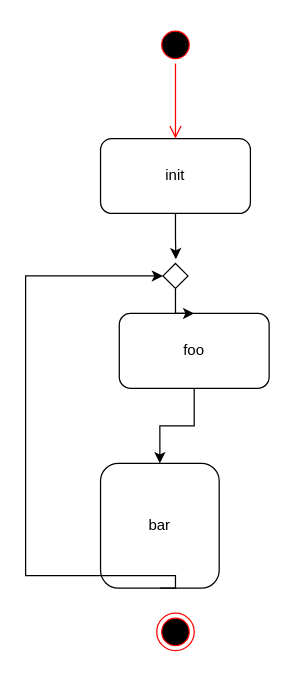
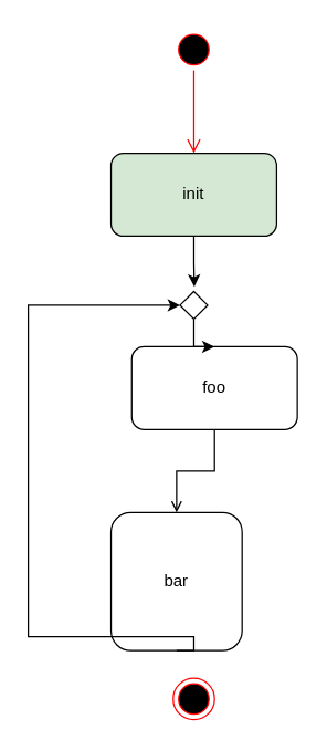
  <mxCell id="0" />
  <mxCell id="1" parent="0" />
- <mxCell id="2" value="init" style="rounded=1;whiteSpace=wrap;html=1;" parent="1" vertex="1"><mxGeometry x="80" y="110" width="120" height="60" as="geometry" /></mxCell>
- <mxCell id="3" style="edgeStyle=orthogonalEdgeStyle;rounded=0;orthogonalLoop=1;jettySize=auto;html=1;entryX=0.5;entryY=0;entryDx=0;entryDy=0;" parent="1" source="4" target="5" edge="1"><mxGeometry relative="1" as="geometry" /></mxCell>
+ <mxCell id="2" value="init" style="rounded=1;whiteSpace=wrap;html=1;fillColor=#d5e8d4;" parent="1" vertex="1"><mxGeometry x="80" y="110" width="120" height="60" as="geometry" /></mxCell>
+ <mxCell id="3" style="edgeStyle=orthogonalEdgeStyle;rounded=0;orthogonalLoop=1;jettySize=auto;html=1;entryX=0.5;entryY=0;entryDx=0;entryDy=0;endArrow=open;" parent="1" source="4" target="5" edge="1"><mxGeometry relative="1" as="geometry" /></mxCell>
  <mxCell id="4" value="foo" style="rounded=1;whiteSpace=wrap;html=1;" parent="1" vertex="1"><mxGeometry x="95" y="250" width="120" height="60" as="geometry" /></mxCell>
  <mxCell id="5" value="bar" style="rounded=1;whiteSpace=wrap;html=1;" parent="1" vertex="1"><mxGeometry x="80" y="370" width="95" height="100" as="geometry" /></mxCell>
  <mxCell id="6" style="edgeStyle=orthogonalEdgeStyle;rounded=0;orthogonalLoop=1;jettySize=auto;html=1;entryX=0;entryY=0.5;entryDx=0;entryDy=0;exitX=0.5;exitY=1;exitDx=0;exitDy=0;" parent="1" source="5" target="10" edge="1"><mxGeometry relative="1" as="geometry"><Array as="points"><mxPoint x="140" y="460" /><mxPoint x="20" y="460" /><mxPoint x="20" y="220" /></Array><mxPoint x="140" y="580" as="sourcePoint" /></mxGeometry></mxCell>
  <mxCell id="7" value="" style="ellipse;html=1;shape=startState;fillColor=#000000;strokeColor=#ff0000;" parent="1" vertex="1"><mxGeometry x="125" y="20" width="30" height="30" as="geometry" /></mxCell>
  <mxCell id="8" value="" style="edgeStyle=orthogonalEdgeStyle;html=1;verticalAlign=bottom;endArrow=open;endSize=8;strokeColor=#ff0000;rounded=0;" parent="1" source="7" edge="1"><mxGeometry relative="1" as="geometry"><mxPoint x="140" y="110" as="targetPoint" /></mxGeometry></mxCell>
  <mxCell id="9" style="edgeStyle=orthogonalEdgeStyle;rounded=0;orthogonalLoop=1;jettySize=auto;html=1;entryX=0.5;entryY=0;entryDx=0;entryDy=0;" parent="1" source="10" target="4" edge="1"><mxGeometry relative="1" as="geometry" /></mxCell>
  <mxCell id="10" value="" style="rhombus;whiteSpace=wrap;html=1;" parent="1" vertex="1"><mxGeometry x="130" y="210" width="20" height="20" as="geometry" /></mxCell>
  <mxCell id="11" style="edgeStyle=orthogonalEdgeStyle;rounded=0;orthogonalLoop=1;jettySize=auto;html=1;entryX=0.517;entryY=-0.167;entryDx=0;entryDy=0;entryPerimeter=0;" parent="1" source="2" target="10" edge="1"><mxGeometry relative="1" as="geometry" /></mxCell>
  <mxCell id="12" value="" style="ellipse;html=1;shape=endState;fillColor=#000000;strokeColor=#ff0000;" parent="1" vertex="1"><mxGeometry x="125" y="490" width="30" height="30" as="geometry" /></mxCell>
